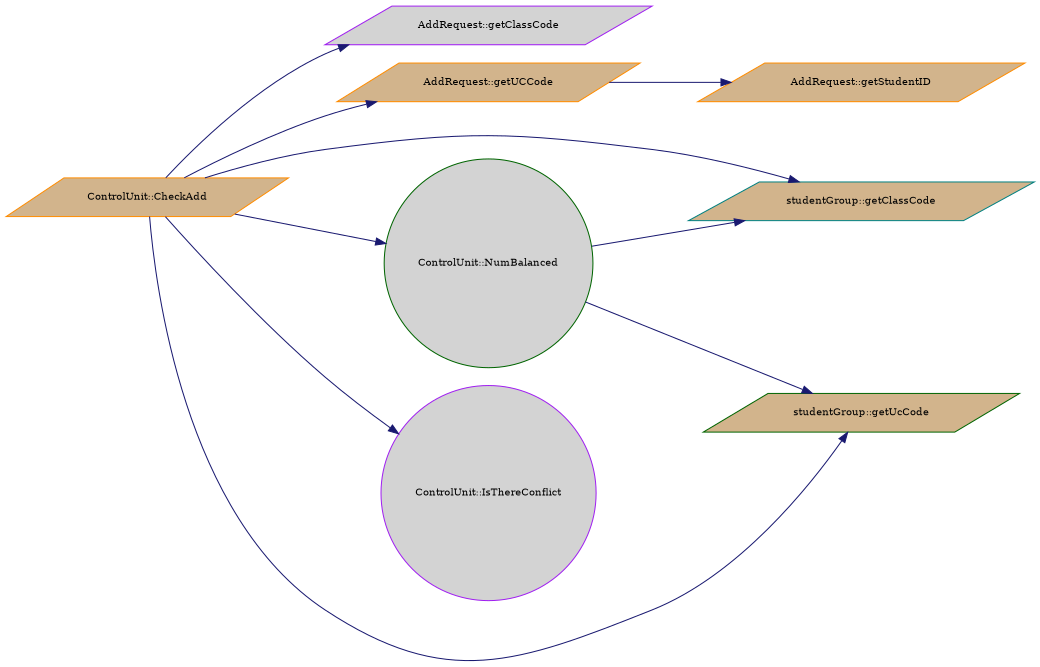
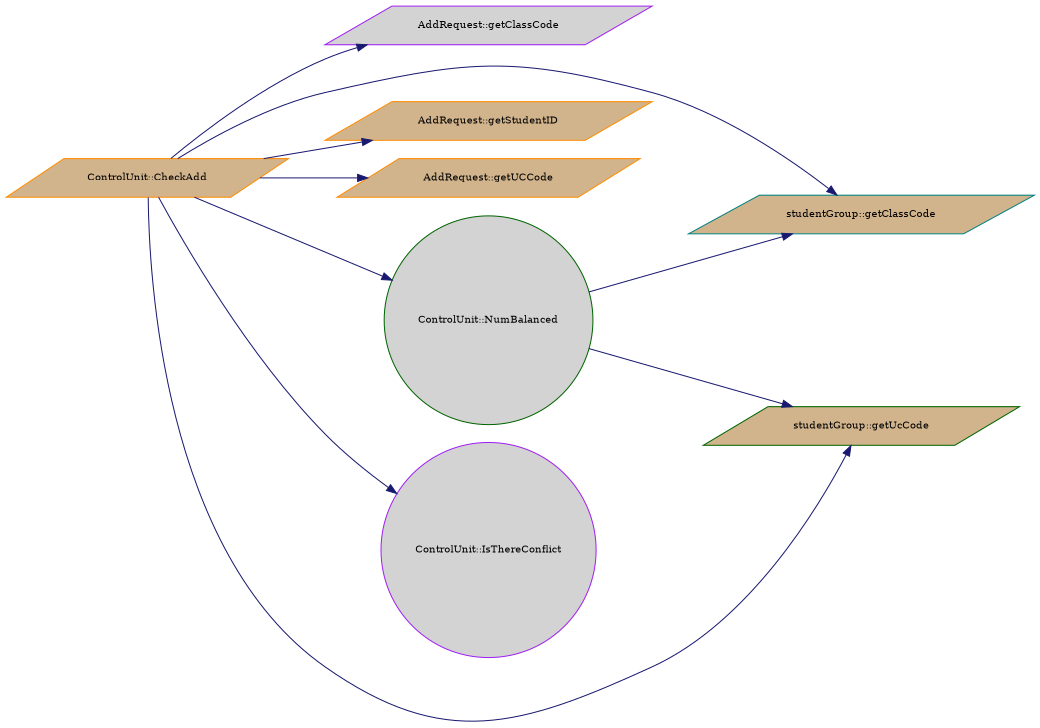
  digraph {
    fontname="DejaVu Serif"
    rankdir=LR
    node [color=darkorange fillcolor=tan fontname="DejaVu Serif" fontsize=10 shape=parallelogram style=filled]
    edge [color=midnightblue fontname="DejaVu Serif" fontsize=10 labelfontname=Helvetica labelfontsize=10 style=solid]
    n1 [fontcolor=black height=0.2 label="ControlUnit::CheckAdd" width=0.4]
    n2 [color=purple fillcolor=lightgrey height=0.2 label="AddRequest::getClassCode" width=0.4]
    n3 [color=teal height=0.2 label="studentGroup::getClassCode" width=0.4]
    n4 [height=0.2 label="AddRequest::getStudentID" width=0.4]
    n5 [height=0.2 label="AddRequest::getUCCode" width=0.4]
    n6 [color=darkgreen height=0.2 label="studentGroup::getUcCode" width=0.4]
    n7 [color=purple fillcolor=lightgrey height=0.2 label="ControlUnit::IsThereConflict" shape=circle width=0.4]
    n8 [color=darkgreen fillcolor=lightgrey height=0.2 label="ControlUnit::NumBalanced" shape=circle width=0.4]
    n1 -> n2
    n1 -> n3
-   n5 -> n4
+   n1 -> n4
    n1 -> n5
    n1 -> n6
    n1 -> n7
    n1 -> n8
    n8 -> n3
    n8 -> n6
  }
